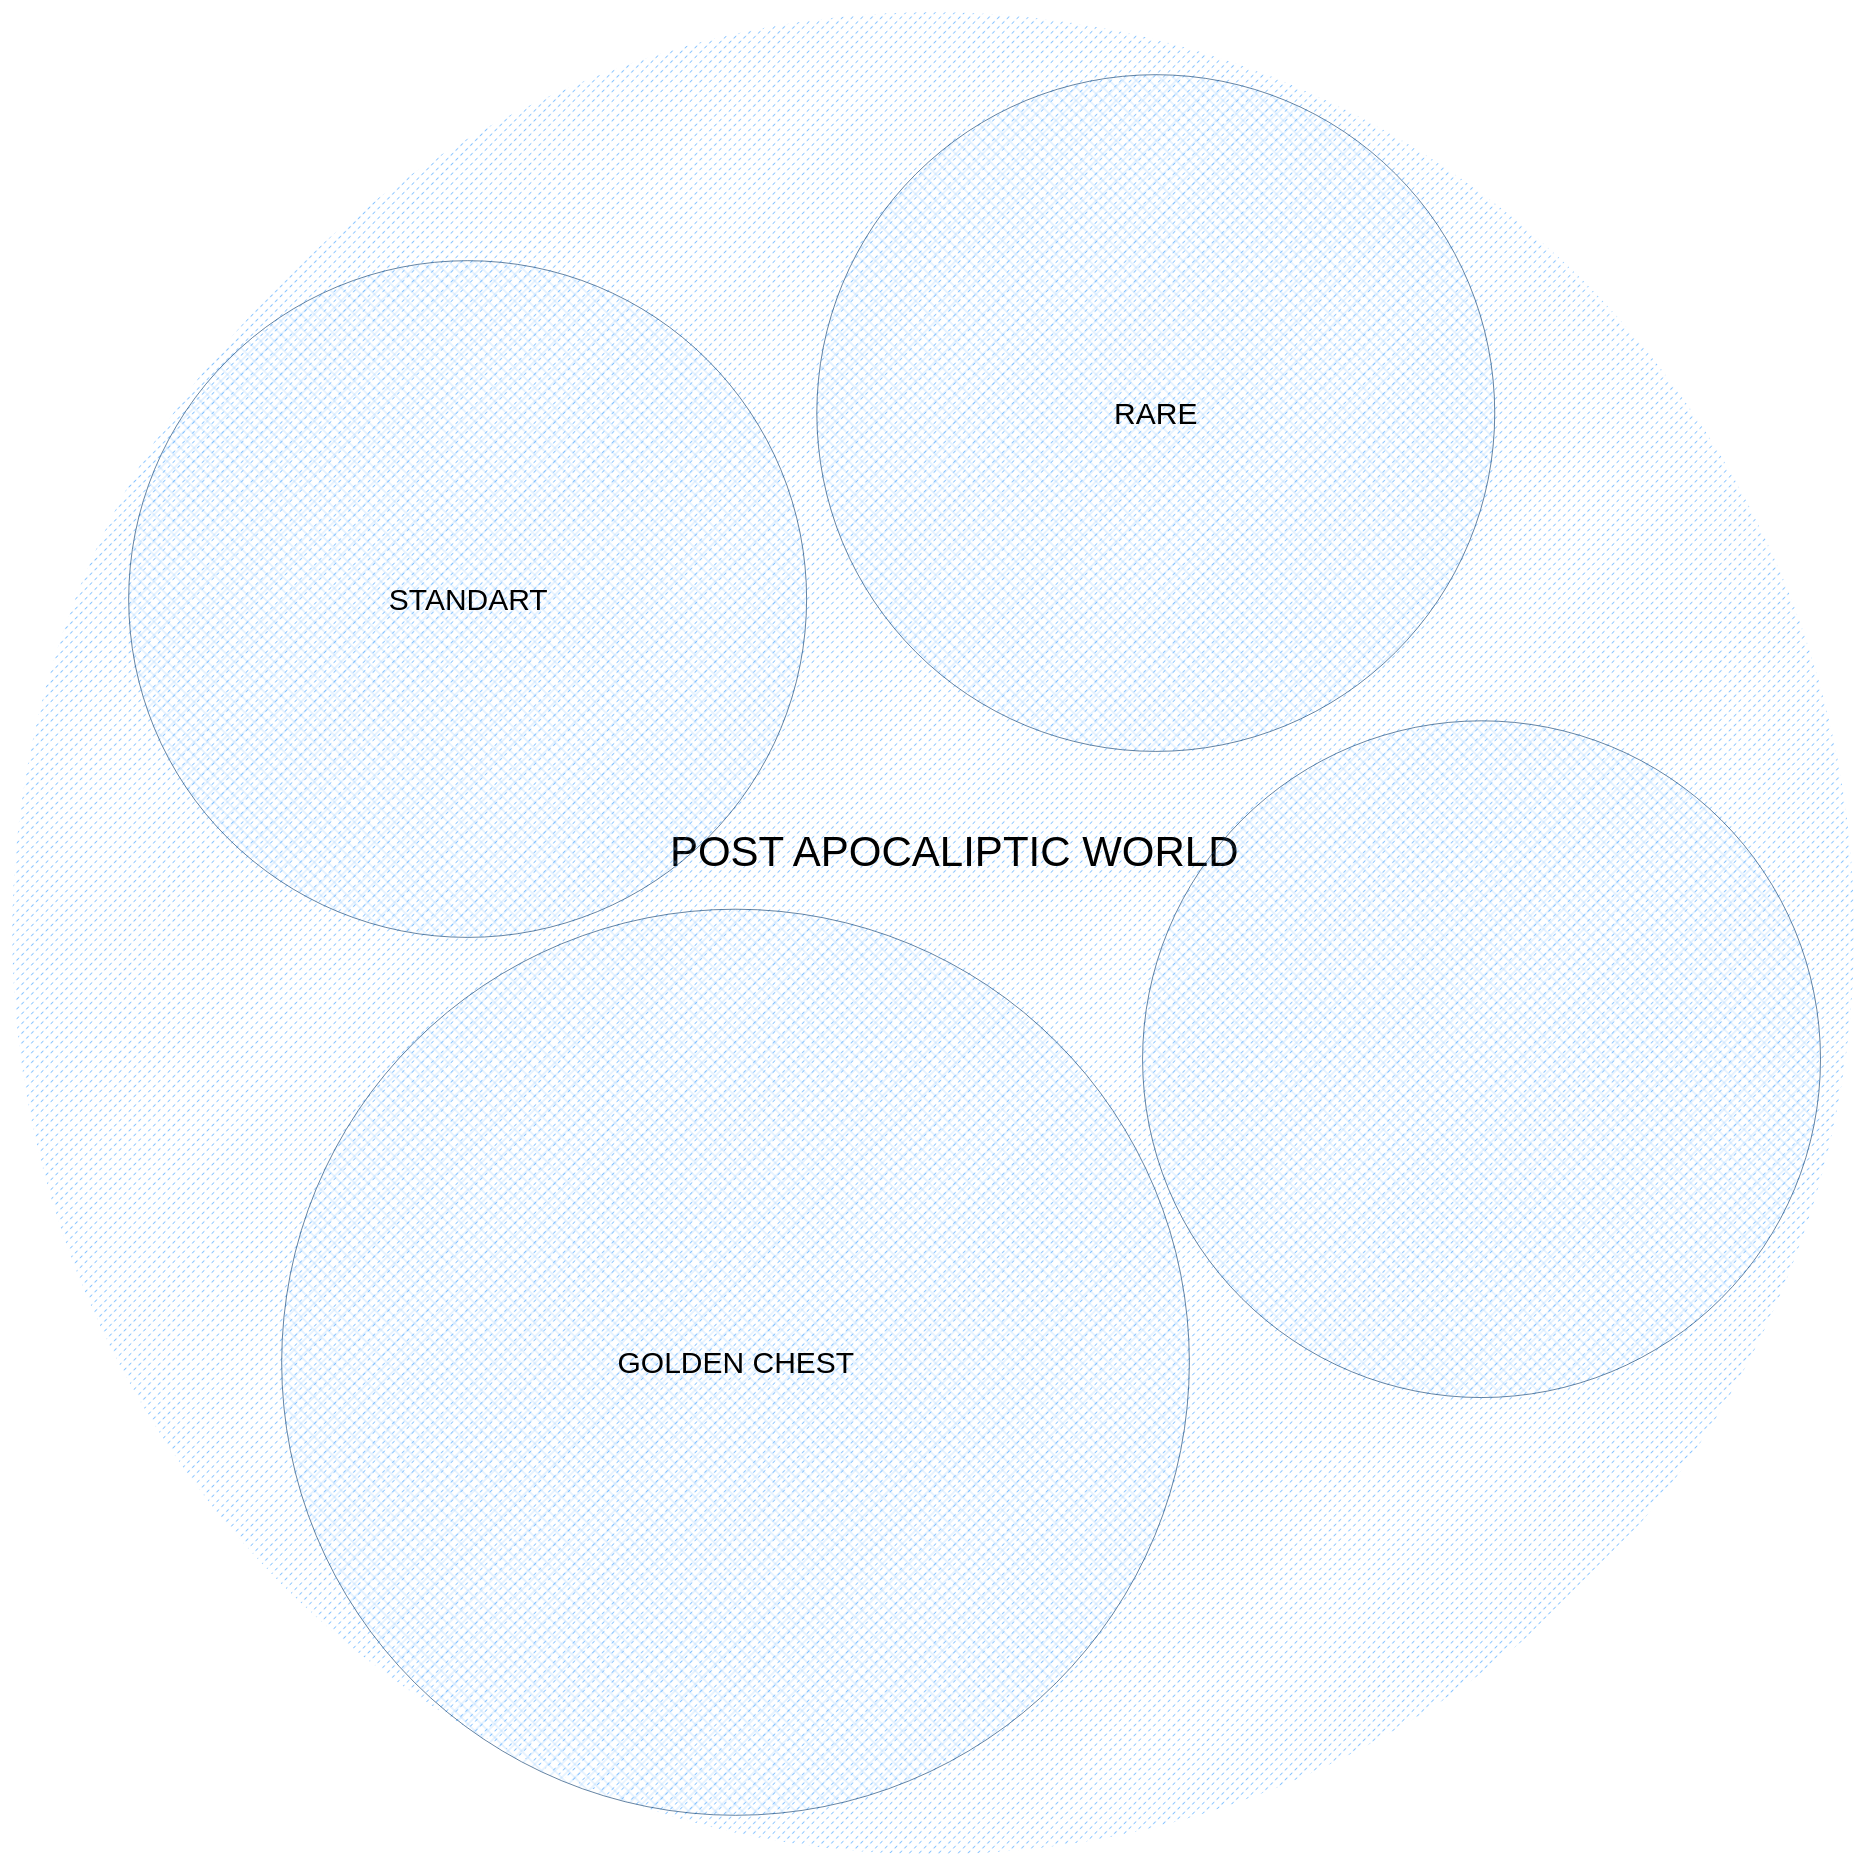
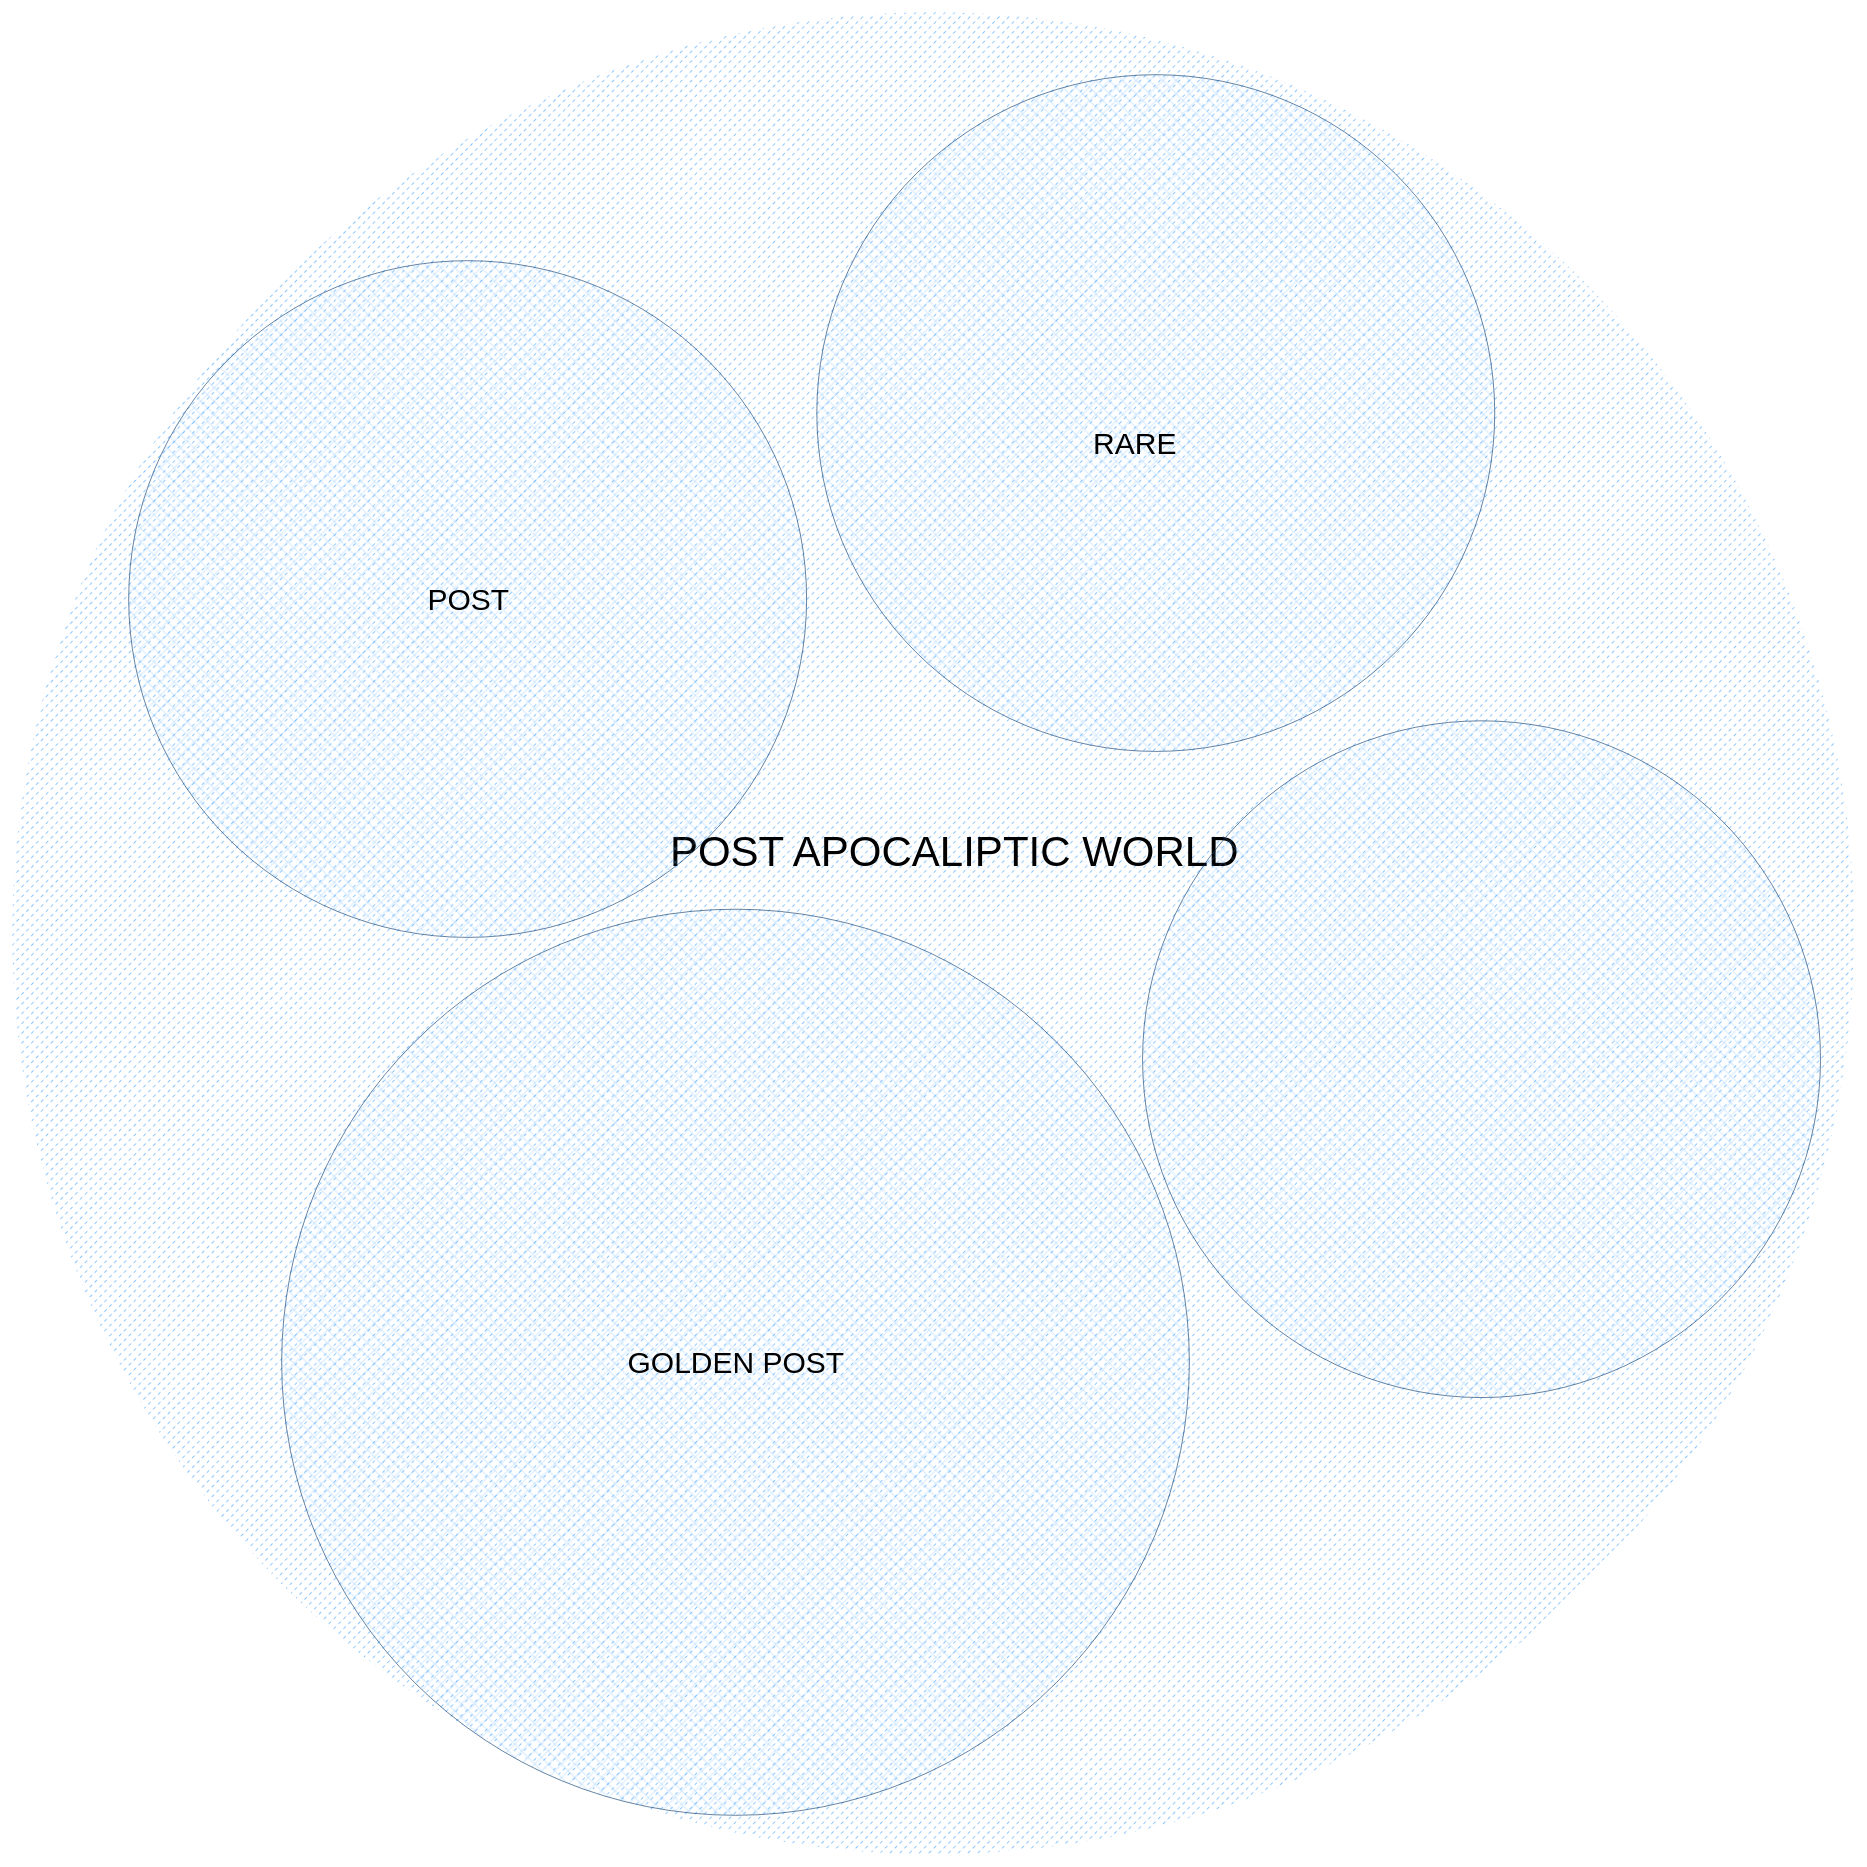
  <mxCell id="0" />
  <mxCell id="1" parent="0" />
  <mxCell id="2" value="" style="ellipse;whiteSpace=wrap;html=1;aspect=fixed;fillColor=#007FFF;movable=0;resizable=0;rotatable=0;deletable=0;editable=0;connectable=0;fillStyle=dashed;strokeColor=none;" vertex="1" parent="1"><mxGeometry x="20" y="20" width="3070" height="3070" as="geometry" /></mxCell>
  <mxCell id="3" value="&lt;font style=&quot;font-size: 70px;&quot;&gt;POST APOCALIPTIC WORLD&lt;/font&gt;" style="text;html=1;align=center;verticalAlign=middle;resizable=0;points=[];autosize=1;strokeColor=none;fillColor=none;movable=0;rotatable=0;deletable=0;editable=0;connectable=0;" vertex="1" parent="2"><mxGeometry x="1107" y="1350" width="926" height="96" as="geometry" /></mxCell>
  <mxCell id="4" value="" style="ellipse;whiteSpace=wrap;html=1;fillStyle=cross-hatch;fontSize=50;fillColor=#66B2FF;strokeColor=#003366;movable=0;resizable=0;rotatable=0;deletable=0;editable=0;connectable=0;" vertex="1" parent="2"><mxGeometry x="194" y="414" width="1130" height="1128" as="geometry" /></mxCell>
  <mxCell id="5" value="" style="ellipse;whiteSpace=wrap;html=1;fillStyle=cross-hatch;fontSize=50;fillColor=#66B2FF;strokeColor=#003366;movable=0;resizable=0;rotatable=0;deletable=0;editable=0;connectable=0;" vertex="1" parent="2"><mxGeometry x="1341" y="104" width="1130" height="1128" as="geometry" /></mxCell>
  <mxCell id="6" value="" style="ellipse;whiteSpace=wrap;html=1;fillStyle=cross-hatch;fontSize=50;fillColor=#66B2FF;strokeColor=#003366;movable=0;resizable=0;rotatable=0;deletable=0;editable=0;connectable=0;" vertex="1" parent="2"><mxGeometry x="449" y="1495" width="1513" height="1510.32" as="geometry" /></mxCell>
  <mxCell id="7" value="" style="ellipse;whiteSpace=wrap;html=1;fillStyle=cross-hatch;fontSize=50;fillColor=#66B2FF;strokeColor=#003366;movable=0;resizable=0;rotatable=0;deletable=0;editable=0;connectable=0;" vertex="1" parent="2"><mxGeometry x="1884" y="1181" width="1130" height="1128" as="geometry" /></mxCell>
- <mxCell id="8" value="&lt;font style=&quot;font-size: 50px;&quot;&gt;STANDART&lt;/font&gt;" style="text;html=1;align=center;verticalAlign=middle;resizable=0;points=[];autosize=1;strokeColor=none;fillColor=none;movable=0;rotatable=0;deletable=0;editable=0;connectable=0;" vertex="1" parent="2"><mxGeometry x="623.5" y="942" width="272" height="72" as="geometry" /></mxCell>
- <mxCell id="9" value="&lt;font style=&quot;font-size: 50px;&quot;&gt;GOLDEN CHEST&lt;/font&gt;" style="text;html=1;align=center;verticalAlign=middle;resizable=0;points=[];autosize=1;strokeColor=none;fillColor=none;movable=0;rotatable=0;deletable=0;editable=0;connectable=0;" vertex="1" parent="2"><mxGeometry x="1007.5" y="2214.16" width="396" height="72" as="geometry" /></mxCell>
- <mxCell id="10" value="&lt;font style=&quot;font-size: 50px;&quot;&gt;RARE&lt;/font&gt;" style="text;html=1;align=center;verticalAlign=middle;resizable=0;points=[];autosize=1;strokeColor=none;fillColor=none;movable=0;rotatable=0;deletable=0;editable=0;connectable=0;" vertex="1" parent="2"><mxGeometry x="1833.5" y="632" width="145" height="72" as="geometry" /></mxCell>
+ <mxCell id="8" value="&lt;font style=&quot;font-size: 50px;&quot;&gt;POST&lt;/font&gt;" style="text;html=1;align=center;verticalAlign=middle;resizable=0;points=[];autosize=1;strokeColor=none;fillColor=none;movable=0;rotatable=0;deletable=0;editable=0;connectable=0;" vertex="1" parent="2"><mxGeometry x="623.5" y="942" width="272" height="72" as="geometry" /></mxCell>
+ <mxCell id="9" value="&lt;font style=&quot;font-size: 50px;&quot;&gt;GOLDEN POST&lt;/font&gt;" style="text;html=1;align=center;verticalAlign=middle;resizable=0;points=[];autosize=1;strokeColor=none;fillColor=none;movable=0;rotatable=0;deletable=0;editable=0;connectable=0;" vertex="1" parent="2"><mxGeometry x="1007.5" y="2214.16" width="396" height="72" as="geometry" /></mxCell>
+ <mxCell id="10" value="&lt;font style=&quot;font-size: 50px;&quot;&gt;RARE&lt;/font&gt;" style="text;html=1;align=center;verticalAlign=middle;resizable=0;points=[];autosize=1;strokeColor=none;fillColor=none;movable=0;rotatable=0;deletable=0;editable=0;connectable=0;" vertex="1" parent="2"><mxGeometry x="1798.5" y="682" width="145" height="72" as="geometry" /></mxCell>
